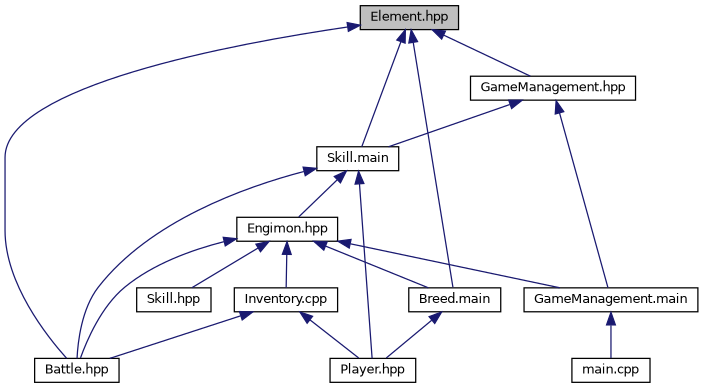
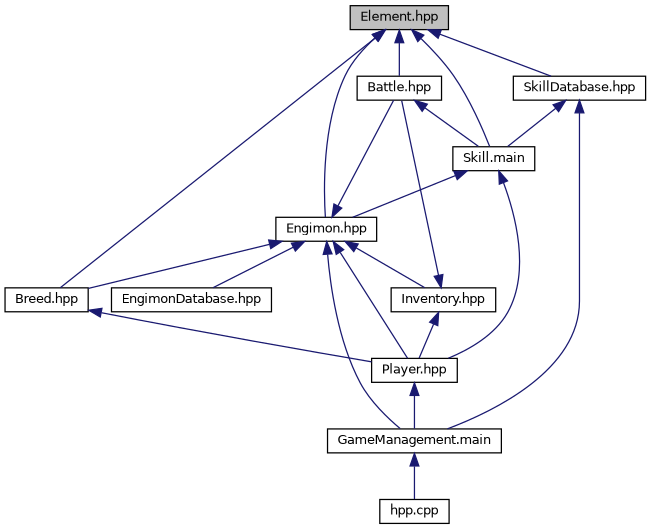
  digraph {
    node [color=black fillcolor=white fontname=Helvetica fontsize=10 shape=record style=filled]
    edge [color=midnightblue dir=back fontname=Helvetica fontsize=10 labelfontname=Helvetica labelfontsize=10 style=solid]
    n1 [fillcolor=grey75 fontcolor=black height=0.2 label="Element.hpp" width=0.4]
    n2 [height=0.2 label="Battle.hpp" width=0.4]
-   n3 [height=0.2 label="Breed.main" width=0.4]
+   n3 [height=0.2 label="Breed.hpp" width=0.4]
    n4 [height=0.2 label="Engimon.hpp" width=0.4]
    n5 [height=0.2 label="Skill.main" width=0.4]
-   n6 [height=0.2 label="GameManagement.hpp" width=0.4]
+   n6 [height=0.2 label="SkillDatabase.hpp" width=0.4]
    n7 [height=0.2 label="Player.hpp" width=0.4]
    n8 [height=0.2 label="GameManagement.main" width=0.4]
-   n9 [height=0.2 label="Skill.hpp" width=0.4]
-   n10 [height=0.2 label="Inventory.cpp" width=0.4]
-   n11 [height=0.2 label="main.cpp" width=0.4]
+   n9 [height=0.2 label="EngimonDatabase.hpp" width=0.4]
+   n10 [height=0.2 label="Inventory.hpp" width=0.4]
+   n11 [height=0.2 label="hpp.cpp" width=0.4]
    n1 -> n2
    n1 -> n3
+   n1 -> n4
    n1 -> n5
    n1 -> n6
    n3 -> n7
    n4 -> n2
    n4 -> n3
+   n4 -> n7
    n4 -> n8
    n4 -> n9
    n4 -> n10
-   n5 -> n2
+   n2 -> n5
    n5 -> n4
    n5 -> n7
    n6 -> n5
    n6 -> n8
+   n7 -> n8
    n8 -> n11
    n10 -> n2
    n10 -> n7
  }
